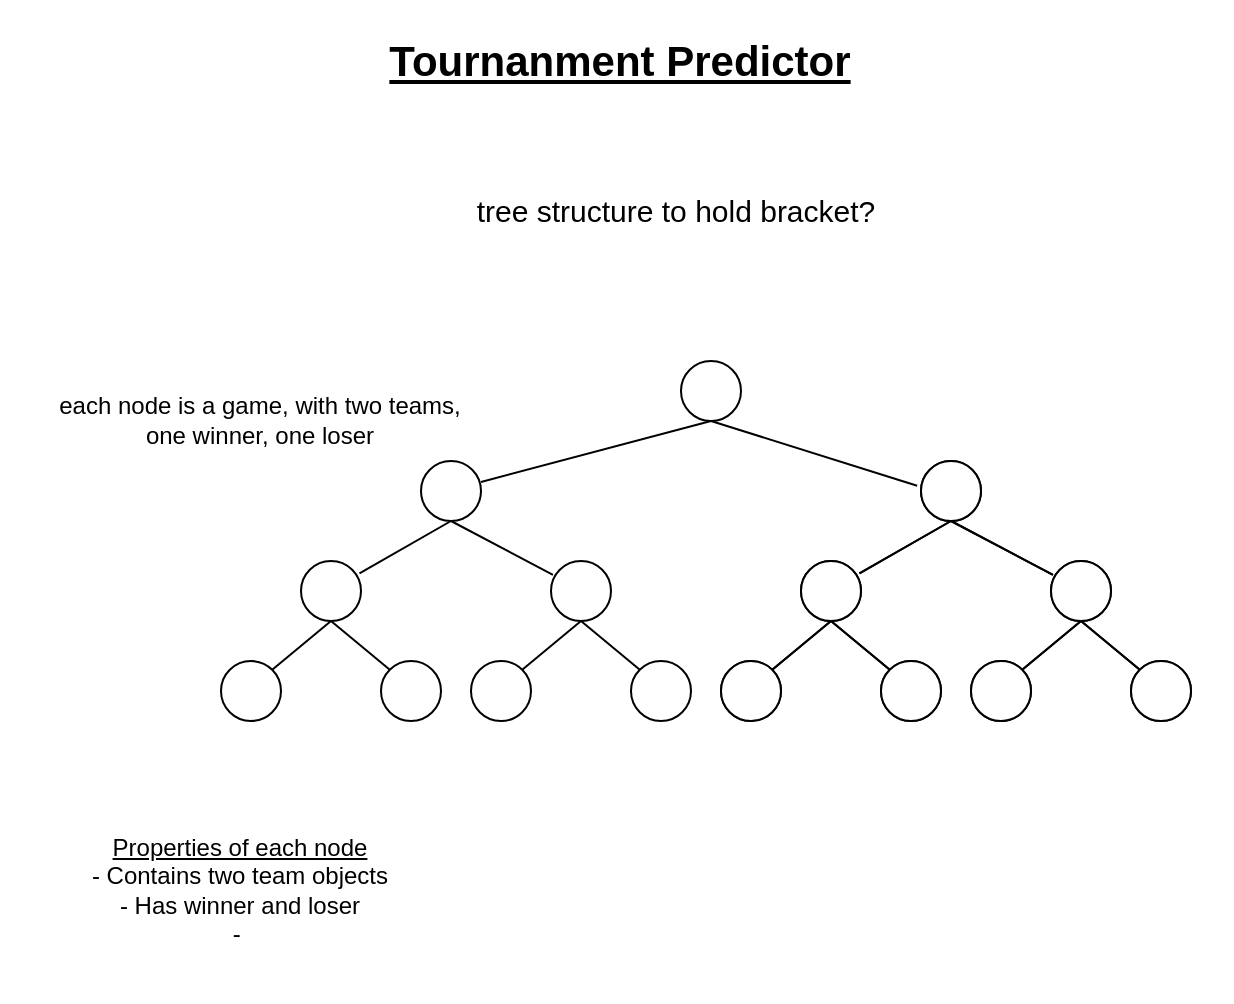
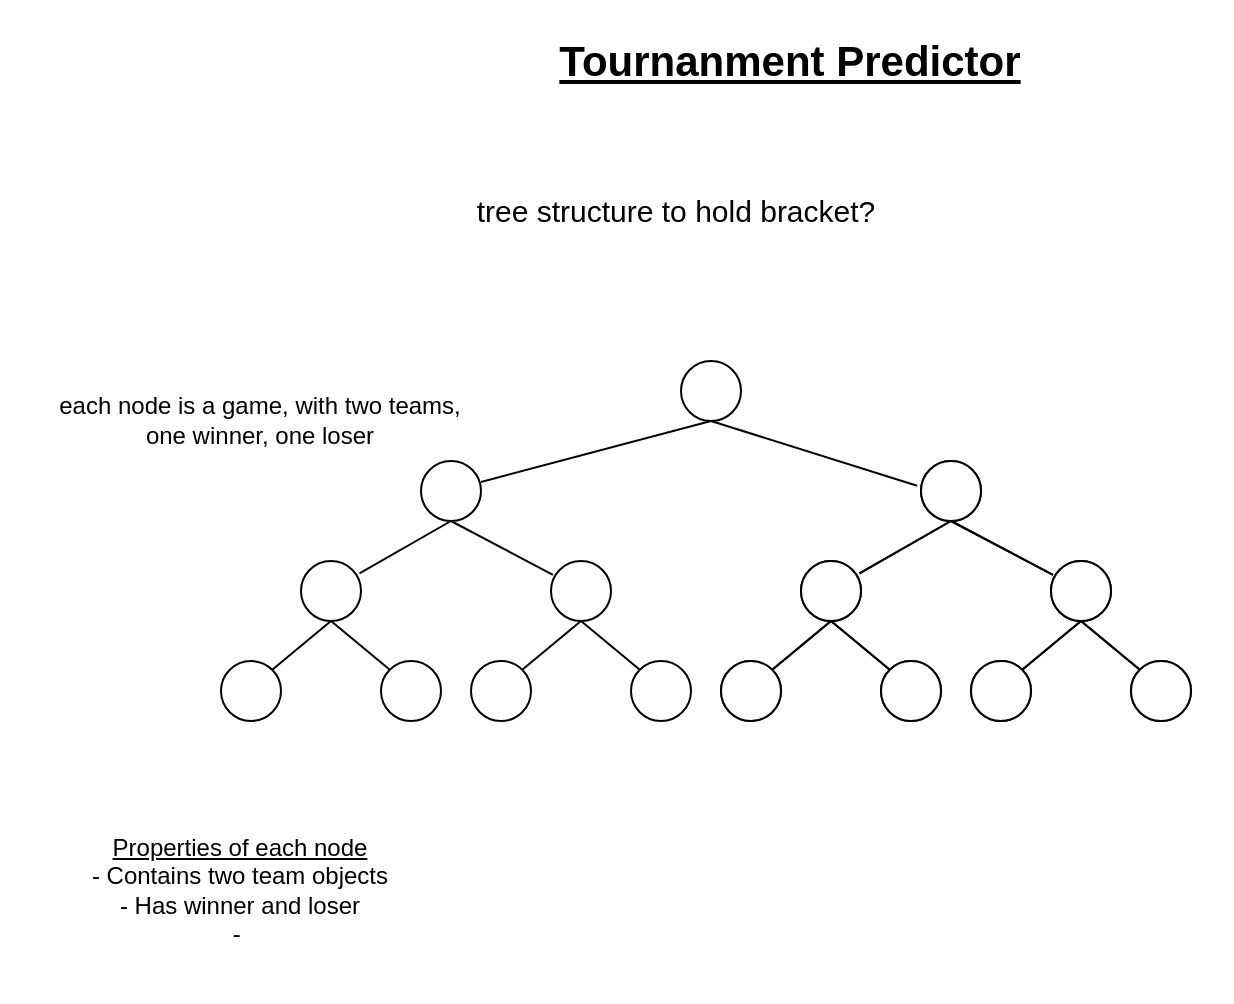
  <mxCell id="0" />
  <mxCell id="1" parent="0" />
- <mxCell id="2" value="&lt;font style=&quot;font-size: 21px&quot;&gt;&lt;b&gt;&lt;u&gt;Tournanment Predictor&lt;/u&gt;&lt;/b&gt;&lt;/font&gt;" style="text;html=1;strokeColor=none;fillColor=none;align=center;verticalAlign=middle;whiteSpace=wrap;rounded=0;" parent="1" vertex="1"><mxGeometry x="180" y="20" width="260" height="20" as="geometry" /></mxCell>
+ <mxCell id="2" value="&lt;font style=&quot;font-size: 21px&quot;&gt;&lt;b&gt;&lt;u&gt;Tournanment Predictor&lt;/u&gt;&lt;/b&gt;&lt;/font&gt;" style="text;html=1;strokeColor=none;fillColor=none;align=center;verticalAlign=middle;whiteSpace=wrap;rounded=0;" parent="1" vertex="1"><mxGeometry x="265" y="20" width="260" height="20" as="geometry" /></mxCell>
  <mxCell id="3" value="&lt;font style=&quot;font-size: 15px&quot;&gt;tree structure to hold bracket?&lt;br&gt;&lt;/font&gt;" style="text;html=1;strokeColor=none;fillColor=none;align=center;verticalAlign=middle;whiteSpace=wrap;rounded=0;" parent="1" vertex="1"><mxGeometry x="227.5" y="95" width="220" height="20" as="geometry" /></mxCell>
  <mxCell id="4" value="&lt;font&gt;&lt;font style=&quot;font-size: 12px&quot;&gt;each node is a game, with two teams, one winner, one loser&lt;/font&gt;&lt;br&gt;&lt;/font&gt;" style="text;html=1;strokeColor=none;fillColor=none;align=center;verticalAlign=middle;whiteSpace=wrap;rounded=0;" parent="1" vertex="1"><mxGeometry x="20" y="200" width="220" height="20" as="geometry" /></mxCell>
  <mxCell id="5" value="" style="group" parent="1" vertex="1" connectable="0"><mxGeometry x="110" y="180" width="485" height="180" as="geometry" /></mxCell>
  <mxCell id="6" value="" style="ellipse;whiteSpace=wrap;html=1;aspect=fixed;" parent="5" vertex="1"><mxGeometry x="250" y="150" width="30" height="30" as="geometry" /></mxCell>
  <mxCell id="7" value="" style="ellipse;whiteSpace=wrap;html=1;aspect=fixed;" parent="5" vertex="1"><mxGeometry x="330" y="150" width="30" height="30" as="geometry" /></mxCell>
  <mxCell id="8" value="" style="ellipse;whiteSpace=wrap;html=1;aspect=fixed;" parent="5" vertex="1"><mxGeometry x="375" y="150" width="30" height="30" as="geometry" /></mxCell>
  <mxCell id="9" value="" style="ellipse;whiteSpace=wrap;html=1;aspect=fixed;" parent="5" vertex="1"><mxGeometry x="455" y="150" width="30" height="30" as="geometry" /></mxCell>
  <mxCell id="10" value="" style="ellipse;whiteSpace=wrap;html=1;aspect=fixed;" parent="5" vertex="1"><mxGeometry x="290" y="100" width="30" height="30" as="geometry" /></mxCell>
  <mxCell id="11" value="" style="ellipse;whiteSpace=wrap;html=1;aspect=fixed;" parent="5" vertex="1"><mxGeometry x="415" y="100" width="30" height="30" as="geometry" /></mxCell>
  <mxCell id="12" value="" style="ellipse;whiteSpace=wrap;html=1;aspect=fixed;" parent="5" vertex="1"><mxGeometry x="350" y="50" width="30" height="30" as="geometry" /></mxCell>
  <mxCell id="13" value="" style="ellipse;whiteSpace=wrap;html=1;aspect=fixed;" parent="5" vertex="1"><mxGeometry x="230" width="30" height="30" as="geometry" /></mxCell>
  <mxCell id="14" value="" style="endArrow=none;html=1;entryX=0.5;entryY=1;entryDx=0;entryDy=0;exitX=-0.064;exitY=0.412;exitDx=0;exitDy=0;exitPerimeter=0;" parent="5" source="12" target="13" edge="1"><mxGeometry width="50" height="50" relative="1" as="geometry"><mxPoint x="245" y="60" as="sourcePoint" /><mxPoint x="300" y="40" as="targetPoint" /></mxGeometry></mxCell>
  <mxCell id="15" value="" style="endArrow=none;html=1;entryX=0.5;entryY=1;entryDx=0;entryDy=0;exitX=1;exitY=0.35;exitDx=0;exitDy=0;exitPerimeter=0;" parent="5" source="41" target="13" edge="1"><mxGeometry width="50" height="50" relative="1" as="geometry"><mxPoint x="151.41" y="60.5" as="sourcePoint" /><mxPoint x="255" y="40" as="targetPoint" /></mxGeometry></mxCell>
  <mxCell id="16" value="" style="endArrow=none;html=1;entryX=0.5;entryY=1;entryDx=0;entryDy=0;exitX=0.975;exitY=0.208;exitDx=0;exitDy=0;exitPerimeter=0;" parent="5" source="10" target="12" edge="1"><mxGeometry width="50" height="50" relative="1" as="geometry"><mxPoint x="368.08" y="82.36" as="sourcePoint" /><mxPoint x="265" y="50" as="targetPoint" /></mxGeometry></mxCell>
  <mxCell id="17" value="" style="endArrow=none;html=1;entryX=0.5;entryY=1;entryDx=0;entryDy=0;exitX=0.033;exitY=0.233;exitDx=0;exitDy=0;exitPerimeter=0;" parent="5" source="11" target="12" edge="1"><mxGeometry width="50" height="50" relative="1" as="geometry"><mxPoint x="329.25" y="116.24" as="sourcePoint" /><mxPoint x="375" y="90" as="targetPoint" /></mxGeometry></mxCell>
  <mxCell id="18" value="" style="endArrow=none;html=1;entryX=0.5;entryY=1;entryDx=0;entryDy=0;exitX=0;exitY=0;exitDx=0;exitDy=0;" parent="5" source="7" target="10" edge="1"><mxGeometry width="50" height="50" relative="1" as="geometry"><mxPoint x="339.25" y="126.24" as="sourcePoint" /><mxPoint x="385" y="100" as="targetPoint" /></mxGeometry></mxCell>
  <mxCell id="19" value="" style="endArrow=none;html=1;entryX=0.5;entryY=1;entryDx=0;entryDy=0;exitX=1;exitY=0;exitDx=0;exitDy=0;" parent="5" source="6" target="10" edge="1"><mxGeometry width="50" height="50" relative="1" as="geometry"><mxPoint x="344.393" y="164.393" as="sourcePoint" /><mxPoint x="315" y="140" as="targetPoint" /></mxGeometry></mxCell>
  <mxCell id="20" value="" style="endArrow=none;html=1;entryX=0.5;entryY=1;entryDx=0;entryDy=0;exitX=1;exitY=0;exitDx=0;exitDy=0;" parent="5" source="8" target="11" edge="1"><mxGeometry width="50" height="50" relative="1" as="geometry"><mxPoint x="354.393" y="174.393" as="sourcePoint" /><mxPoint x="325" y="150" as="targetPoint" /></mxGeometry></mxCell>
  <mxCell id="21" value="" style="endArrow=none;html=1;entryX=0.5;entryY=1;entryDx=0;entryDy=0;exitX=0;exitY=0;exitDx=0;exitDy=0;" parent="5" source="9" target="11" edge="1"><mxGeometry width="50" height="50" relative="1" as="geometry"><mxPoint x="410.607" y="164.393" as="sourcePoint" /><mxPoint x="440" y="140" as="targetPoint" /></mxGeometry></mxCell>
  <mxCell id="22" value="" style="ellipse;whiteSpace=wrap;html=1;aspect=fixed;" parent="5" vertex="1"><mxGeometry x="250" y="150" width="30" height="30" as="geometry" /></mxCell>
  <mxCell id="23" value="" style="ellipse;whiteSpace=wrap;html=1;aspect=fixed;" parent="5" vertex="1"><mxGeometry x="330" y="150" width="30" height="30" as="geometry" /></mxCell>
  <mxCell id="24" value="" style="ellipse;whiteSpace=wrap;html=1;aspect=fixed;" parent="5" vertex="1"><mxGeometry x="375" y="150" width="30" height="30" as="geometry" /></mxCell>
  <mxCell id="25" value="" style="ellipse;whiteSpace=wrap;html=1;aspect=fixed;" parent="5" vertex="1"><mxGeometry x="455" y="150" width="30" height="30" as="geometry" /></mxCell>
  <mxCell id="26" value="" style="ellipse;whiteSpace=wrap;html=1;aspect=fixed;" parent="5" vertex="1"><mxGeometry x="290" y="100" width="30" height="30" as="geometry" /></mxCell>
  <mxCell id="27" value="" style="ellipse;whiteSpace=wrap;html=1;aspect=fixed;" parent="5" vertex="1"><mxGeometry x="415" y="100" width="30" height="30" as="geometry" /></mxCell>
  <mxCell id="28" value="" style="ellipse;whiteSpace=wrap;html=1;aspect=fixed;" parent="5" vertex="1"><mxGeometry x="350" y="50" width="30" height="30" as="geometry" /></mxCell>
  <mxCell id="29" value="" style="endArrow=none;html=1;entryX=0.5;entryY=1;entryDx=0;entryDy=0;exitX=0.975;exitY=0.208;exitDx=0;exitDy=0;exitPerimeter=0;" parent="5" source="26" target="28" edge="1"><mxGeometry width="50" height="50" relative="1" as="geometry"><mxPoint x="368.08" y="82.36" as="sourcePoint" /><mxPoint x="265" y="50" as="targetPoint" /></mxGeometry></mxCell>
  <mxCell id="30" value="" style="endArrow=none;html=1;entryX=0.5;entryY=1;entryDx=0;entryDy=0;exitX=0.033;exitY=0.233;exitDx=0;exitDy=0;exitPerimeter=0;" parent="5" source="27" target="28" edge="1"><mxGeometry width="50" height="50" relative="1" as="geometry"><mxPoint x="329.25" y="116.24" as="sourcePoint" /><mxPoint x="375" y="90" as="targetPoint" /></mxGeometry></mxCell>
  <mxCell id="31" value="" style="endArrow=none;html=1;entryX=0.5;entryY=1;entryDx=0;entryDy=0;exitX=0;exitY=0;exitDx=0;exitDy=0;" parent="5" source="23" target="26" edge="1"><mxGeometry width="50" height="50" relative="1" as="geometry"><mxPoint x="339.25" y="126.24" as="sourcePoint" /><mxPoint x="385" y="100" as="targetPoint" /></mxGeometry></mxCell>
  <mxCell id="32" value="" style="endArrow=none;html=1;entryX=0.5;entryY=1;entryDx=0;entryDy=0;exitX=1;exitY=0;exitDx=0;exitDy=0;" parent="5" source="22" target="26" edge="1"><mxGeometry width="50" height="50" relative="1" as="geometry"><mxPoint x="344.393" y="164.393" as="sourcePoint" /><mxPoint x="315" y="140" as="targetPoint" /></mxGeometry></mxCell>
  <mxCell id="33" value="" style="endArrow=none;html=1;entryX=0.5;entryY=1;entryDx=0;entryDy=0;exitX=1;exitY=0;exitDx=0;exitDy=0;" parent="5" source="24" target="27" edge="1"><mxGeometry width="50" height="50" relative="1" as="geometry"><mxPoint x="354.393" y="174.393" as="sourcePoint" /><mxPoint x="325" y="150" as="targetPoint" /></mxGeometry></mxCell>
  <mxCell id="34" value="" style="endArrow=none;html=1;entryX=0.5;entryY=1;entryDx=0;entryDy=0;exitX=0;exitY=0;exitDx=0;exitDy=0;" parent="5" source="25" target="27" edge="1"><mxGeometry width="50" height="50" relative="1" as="geometry"><mxPoint x="410.607" y="164.393" as="sourcePoint" /><mxPoint x="440" y="140" as="targetPoint" /></mxGeometry></mxCell>
  <mxCell id="35" value="" style="ellipse;whiteSpace=wrap;html=1;aspect=fixed;" parent="5" vertex="1"><mxGeometry y="150" width="30" height="30" as="geometry" /></mxCell>
  <mxCell id="36" value="" style="ellipse;whiteSpace=wrap;html=1;aspect=fixed;" parent="5" vertex="1"><mxGeometry x="80" y="150" width="30" height="30" as="geometry" /></mxCell>
  <mxCell id="37" value="" style="ellipse;whiteSpace=wrap;html=1;aspect=fixed;" parent="5" vertex="1"><mxGeometry x="125" y="150" width="30" height="30" as="geometry" /></mxCell>
  <mxCell id="38" value="" style="ellipse;whiteSpace=wrap;html=1;aspect=fixed;" parent="5" vertex="1"><mxGeometry x="205" y="150" width="30" height="30" as="geometry" /></mxCell>
  <mxCell id="39" value="" style="ellipse;whiteSpace=wrap;html=1;aspect=fixed;" parent="5" vertex="1"><mxGeometry x="40" y="100" width="30" height="30" as="geometry" /></mxCell>
  <mxCell id="40" value="" style="ellipse;whiteSpace=wrap;html=1;aspect=fixed;" parent="5" vertex="1"><mxGeometry x="165" y="100" width="30" height="30" as="geometry" /></mxCell>
  <mxCell id="41" value="" style="ellipse;whiteSpace=wrap;html=1;aspect=fixed;" parent="5" vertex="1"><mxGeometry x="100" y="50" width="30" height="30" as="geometry" /></mxCell>
  <mxCell id="42" value="" style="endArrow=none;html=1;entryX=0.5;entryY=1;entryDx=0;entryDy=0;exitX=0.975;exitY=0.208;exitDx=0;exitDy=0;exitPerimeter=0;" parent="5" source="39" target="41" edge="1"><mxGeometry width="50" height="50" relative="1" as="geometry"><mxPoint x="118.08" y="82.36" as="sourcePoint" /><mxPoint x="15" y="50" as="targetPoint" /></mxGeometry></mxCell>
  <mxCell id="43" value="" style="endArrow=none;html=1;entryX=0.5;entryY=1;entryDx=0;entryDy=0;exitX=0.033;exitY=0.233;exitDx=0;exitDy=0;exitPerimeter=0;" parent="5" source="40" target="41" edge="1"><mxGeometry width="50" height="50" relative="1" as="geometry"><mxPoint x="79.25" y="116.24" as="sourcePoint" /><mxPoint x="125" y="90" as="targetPoint" /></mxGeometry></mxCell>
  <mxCell id="44" value="" style="endArrow=none;html=1;entryX=0.5;entryY=1;entryDx=0;entryDy=0;exitX=0;exitY=0;exitDx=0;exitDy=0;" parent="5" source="36" target="39" edge="1"><mxGeometry width="50" height="50" relative="1" as="geometry"><mxPoint x="89.25" y="126.24" as="sourcePoint" /><mxPoint x="135" y="100" as="targetPoint" /></mxGeometry></mxCell>
  <mxCell id="45" value="" style="endArrow=none;html=1;entryX=0.5;entryY=1;entryDx=0;entryDy=0;exitX=1;exitY=0;exitDx=0;exitDy=0;" parent="5" source="35" target="39" edge="1"><mxGeometry width="50" height="50" relative="1" as="geometry"><mxPoint x="94.393" y="164.393" as="sourcePoint" /><mxPoint x="65" y="140" as="targetPoint" /></mxGeometry></mxCell>
  <mxCell id="46" value="" style="endArrow=none;html=1;entryX=0.5;entryY=1;entryDx=0;entryDy=0;exitX=1;exitY=0;exitDx=0;exitDy=0;" parent="5" source="37" target="40" edge="1"><mxGeometry width="50" height="50" relative="1" as="geometry"><mxPoint x="104.393" y="174.393" as="sourcePoint" /><mxPoint x="75" y="150" as="targetPoint" /></mxGeometry></mxCell>
  <mxCell id="47" value="" style="endArrow=none;html=1;entryX=0.5;entryY=1;entryDx=0;entryDy=0;exitX=0;exitY=0;exitDx=0;exitDy=0;" parent="5" source="38" target="40" edge="1"><mxGeometry width="50" height="50" relative="1" as="geometry"><mxPoint x="160.607" y="164.393" as="sourcePoint" /><mxPoint x="190" y="140" as="targetPoint" /></mxGeometry></mxCell>
  <mxCell id="48" value="&lt;u&gt;Properties of each node&lt;/u&gt;&lt;br style=&quot;font-size: 13px&quot;&gt;- Contains two team objects&lt;br&gt;- Has winner and loser&lt;br&gt;-&amp;nbsp;" style="text;html=1;strokeColor=none;fillColor=none;align=center;verticalAlign=middle;whiteSpace=wrap;rounded=0;" vertex="1" parent="1"><mxGeometry x="40" y="410" width="160" height="70" as="geometry" /></mxCell>
